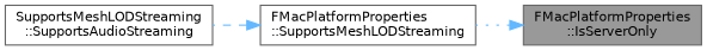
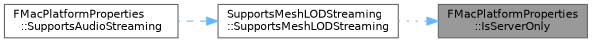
  digraph {
    rankdir=RL
    node [color=grey40 fillcolor=white fontname=Helvetica fontsize=10 shape=box style=filled]
    edge [color=steelblue1 dir=back fontname=Helvetica fontsize=10 labelfontname=Helvetica labelfontsize=10]
    n1 [color=gray40 fillcolor=grey60 fontcolor=black height=0.2 label="FMacPlatformProperties\l::IsServerOnly" width=0.4]
-   n2 [height=0.2 label="FMacPlatformProperties\l::SupportsMeshLODStreaming" width=0.4]
-   n3 [height=0.2 label="SupportsMeshLODStreaming\l::SupportsAudioStreaming" width=0.4]
+   n2 [height=0.2 label="SupportsMeshLODStreaming\l::SupportsMeshLODStreaming" width=0.4]
+   n3 [height=0.2 label="FMacPlatformProperties\l::SupportsAudioStreaming" width=0.4]
    n1 -> n2 [style=dotted]
    n2 -> n3 [style=dashed]
  }
